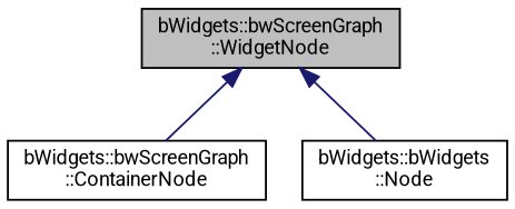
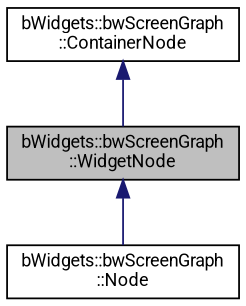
  digraph {
    fontname=Roboto
    node [color=black fillcolor=white fontname=Roboto fontsize=10 shape=record style=filled]
    edge [color=midnightblue dir=back fontname=Roboto fontsize=10 labelfontname=Helvetica labelfontsize=10 style=solid]
    n1 [fillcolor=grey75 fontcolor=black height=0.2 label="bWidgets::bwScreenGraph\l::WidgetNode" width=0.4]
    n2 [height=0.2 label="bWidgets::bwScreenGraph\l::ContainerNode" width=0.4]
-   n3 [height=0.2 label="bWidgets::bWidgets\l::Node" width=0.4]
-   n1 -> n2
+   n3 [height=0.2 label="bWidgets::bwScreenGraph\l::Node" width=0.4]
+   n2 -> n1
    n1 -> n3
  }
